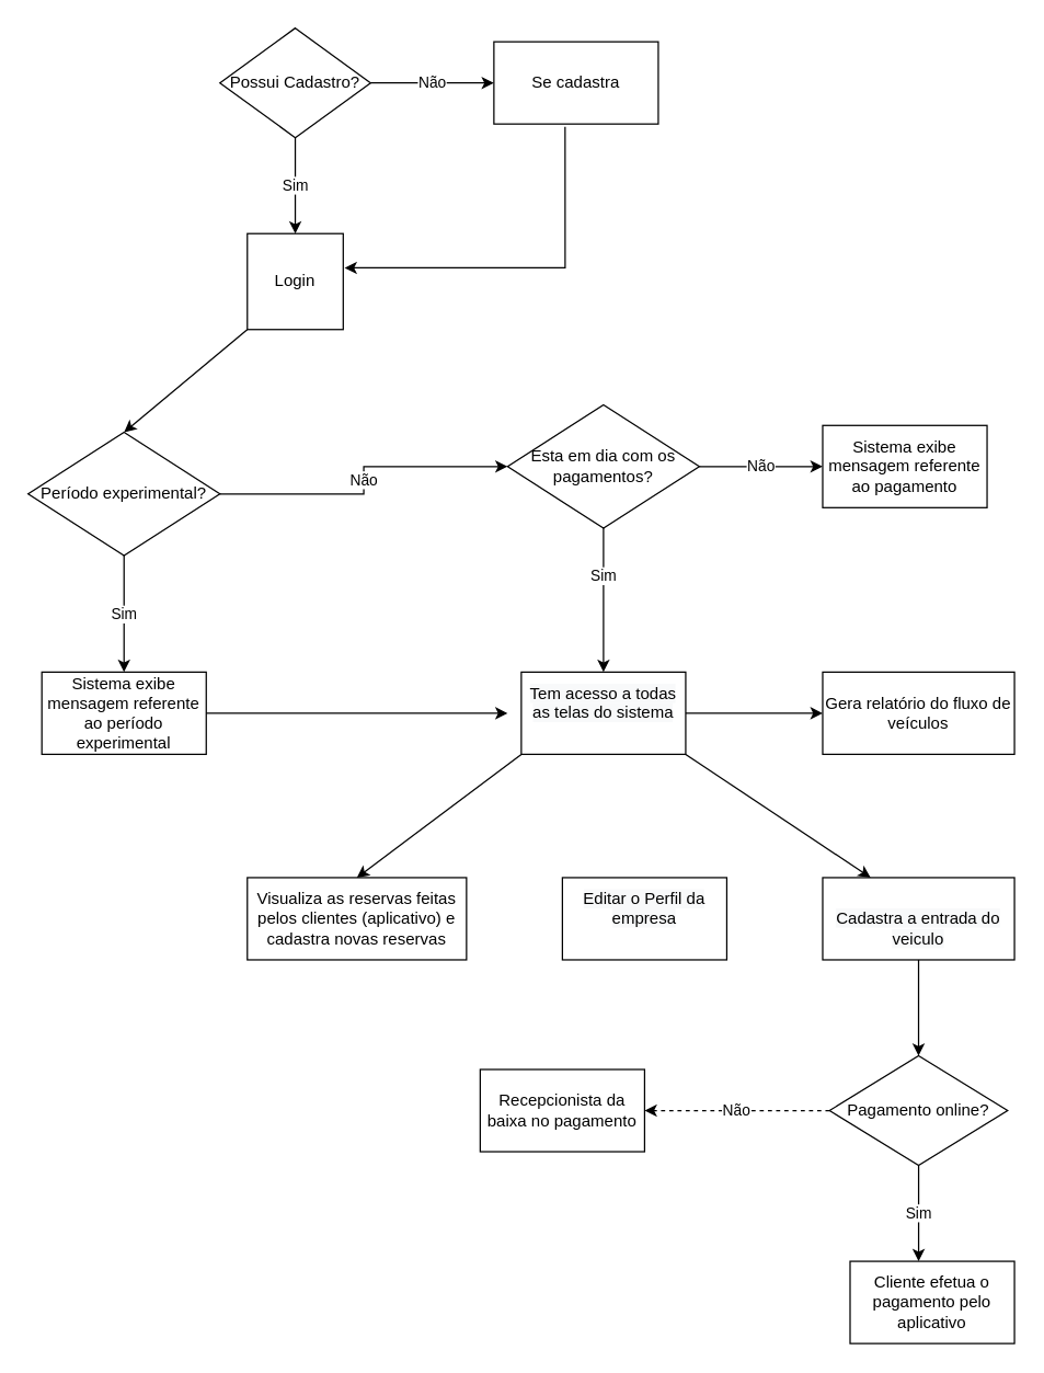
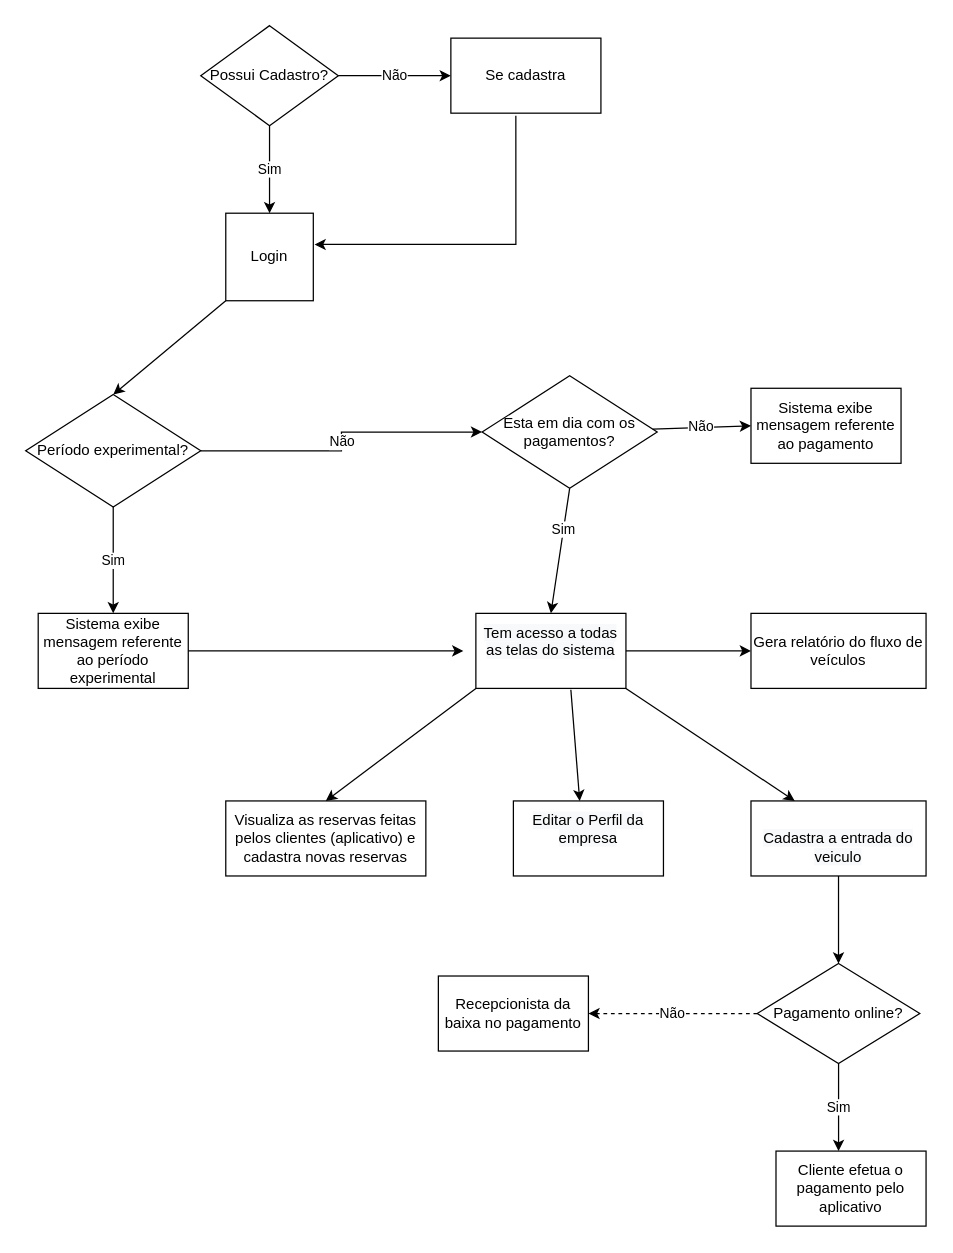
  <mxCell id="0" />
  <mxCell id="1" parent="0" />
  <mxCell id="2" value="Login" style="whiteSpace=wrap;html=1;aspect=fixed;" parent="1" vertex="1"><mxGeometry x="180" y="170" width="70" height="70" as="geometry" /></mxCell>
  <mxCell id="3" value="Possui Cadastro?" style="rhombus;whiteSpace=wrap;html=1;" parent="1" vertex="1"><mxGeometry x="160" y="20" width="110" height="80" as="geometry" /></mxCell>
  <mxCell id="4" value="Sim" style="endArrow=classic;html=1;rounded=0;exitX=0.5;exitY=1;exitDx=0;exitDy=0;entryX=0.5;entryY=0;entryDx=0;entryDy=0;" parent="1" source="3" target="2" edge="1"><mxGeometry width="50" height="50" relative="1" as="geometry"><mxPoint x="400" y="220" as="sourcePoint" /><mxPoint x="450" y="170" as="targetPoint" /></mxGeometry></mxCell>
  <mxCell id="5" value="Se cadastra" style="rounded=0;whiteSpace=wrap;html=1;" parent="1" vertex="1"><mxGeometry x="360" y="30" width="120" height="60" as="geometry" /></mxCell>
  <mxCell id="6" value="Não" style="endArrow=classic;html=1;rounded=0;exitX=1;exitY=0.5;exitDx=0;exitDy=0;entryX=0;entryY=0.5;entryDx=0;entryDy=0;" parent="1" source="3" target="5" edge="1"><mxGeometry width="50" height="50" relative="1" as="geometry"><mxPoint x="400" y="220" as="sourcePoint" /><mxPoint x="450" y="170" as="targetPoint" /></mxGeometry></mxCell>
- <mxCell id="7" value="Esta em dia com os pagamentos?" style="rhombus;whiteSpace=wrap;html=1;" parent="1" vertex="1"><mxGeometry x="370" y="295" width="140" height="90" as="geometry" /></mxCell>
+ <mxCell id="7" value="Esta em dia com os pagamentos?" style="rhombus;whiteSpace=wrap;html=1;" parent="1" vertex="1"><mxGeometry x="385" y="300" width="140" height="90" as="geometry" /></mxCell>
  <mxCell id="8" value="" style="endArrow=classic;html=1;rounded=0;exitX=0.433;exitY=1.033;exitDx=0;exitDy=0;exitPerimeter=0;entryX=1.014;entryY=0.357;entryDx=0;entryDy=0;entryPerimeter=0;" parent="1" source="5" target="2" edge="1"><mxGeometry width="50" height="50" relative="1" as="geometry"><mxPoint x="400" y="320" as="sourcePoint" /><mxPoint x="450" y="270" as="targetPoint" /><Array as="points"><mxPoint x="412" y="195" /></Array></mxGeometry></mxCell>
  <mxCell id="9" value="Sistema exibe mensagem referente ao período experimental" style="rounded=0;whiteSpace=wrap;html=1;" parent="1" vertex="1"><mxGeometry x="30" y="490" width="120" height="60" as="geometry" /></mxCell>
  <mxCell id="10" value="Sim" style="endArrow=classic;html=1;rounded=0;entryX=0.5;entryY=0;entryDx=0;entryDy=0;exitX=0.5;exitY=1;exitDx=0;exitDy=0;" parent="1" source="12" target="9" edge="1"><mxGeometry width="50" height="50" relative="1" as="geometry"><mxPoint x="215" y="400" as="sourcePoint" /><mxPoint x="435" y="460" as="targetPoint" /></mxGeometry></mxCell>
  <mxCell id="11" value="Não" style="edgeStyle=orthogonalEdgeStyle;rounded=0;orthogonalLoop=1;jettySize=auto;html=1;entryX=0;entryY=0.5;entryDx=0;entryDy=0;" parent="1" source="12" target="7" edge="1"><mxGeometry relative="1" as="geometry"><mxPoint x="200" y="340" as="targetPoint" /></mxGeometry></mxCell>
  <mxCell id="12" value="Período experimental?" style="rhombus;whiteSpace=wrap;html=1;" parent="1" vertex="1"><mxGeometry x="20" y="315" width="140" height="90" as="geometry" /></mxCell>
  <mxCell id="13" value="" style="endArrow=classic;html=1;rounded=0;exitX=0;exitY=1;exitDx=0;exitDy=0;entryX=0.5;entryY=0;entryDx=0;entryDy=0;" parent="1" source="2" target="12" edge="1"><mxGeometry width="50" height="50" relative="1" as="geometry"><mxPoint x="190" y="330" as="sourcePoint" /><mxPoint x="240" y="280" as="targetPoint" /></mxGeometry></mxCell>
  <mxCell id="14" value="" style="endArrow=classic;html=1;rounded=0;exitX=1;exitY=0.5;exitDx=0;exitDy=0;" parent="1" source="9" edge="1"><mxGeometry width="50" height="50" relative="1" as="geometry"><mxPoint x="160" y="530" as="sourcePoint" /><mxPoint x="370" y="520" as="targetPoint" /></mxGeometry></mxCell>
  <mxCell id="15" value="Não" style="endArrow=classic;html=1;rounded=0;entryX=0;entryY=1;entryDx=0;entryDy=0;" parent="1" source="7" edge="1"><mxGeometry width="50" height="50" relative="1" as="geometry"><mxPoint x="370" y="290" as="sourcePoint" /><mxPoint x="600" y="340" as="targetPoint" /></mxGeometry></mxCell>
  <mxCell id="16" value="" style="endArrow=classic;html=1;rounded=0;exitX=0.5;exitY=1;exitDx=0;exitDy=0;entryX=0.5;entryY=0;entryDx=0;entryDy=0;" parent="1" source="7" target="20" edge="1"><mxGeometry width="50" height="50" relative="1" as="geometry"><mxPoint x="480" y="420" as="sourcePoint" /><mxPoint x="442" y="474" as="targetPoint" /></mxGeometry></mxCell>
  <mxCell id="17" value="Sim" style="edgeLabel;html=1;align=center;verticalAlign=middle;resizable=0;points=[];" parent="16" vertex="1" connectable="0"><mxGeometry x="-0.367" y="-1" relative="1" as="geometry"><mxPoint y="1" as="offset" /></mxGeometry></mxCell>
  <mxCell id="18" value="Sistema exibe mensagem referente ao pagamento" style="rounded=0;whiteSpace=wrap;html=1;" parent="1" vertex="1"><mxGeometry x="600" y="310" width="120" height="60" as="geometry" /></mxCell>
  <mxCell id="19" style="edgeStyle=orthogonalEdgeStyle;rounded=0;orthogonalLoop=1;jettySize=auto;html=1;entryX=0;entryY=0.5;entryDx=0;entryDy=0;" edge="1" parent="1" source="20" target="25"><mxGeometry relative="1" as="geometry" /></mxCell>
  <mxCell id="20" value="&#10;&lt;span style=&quot;color: rgb(0, 0, 0); font-family: Helvetica; font-size: 12px; font-style: normal; font-variant-ligatures: normal; font-variant-caps: normal; font-weight: 400; letter-spacing: normal; orphans: 2; text-align: center; text-indent: 0px; text-transform: none; widows: 2; word-spacing: 0px; -webkit-text-stroke-width: 0px; background-color: rgb(248, 249, 250); text-decoration-thickness: initial; text-decoration-style: initial; text-decoration-color: initial; float: none; display: inline !important;&quot;&gt;Tem acesso a todas as telas do sistema&lt;/span&gt;&#10;&#10;" style="rounded=0;whiteSpace=wrap;html=1;" vertex="1" parent="1"><mxGeometry x="380" y="490" width="120" height="60" as="geometry" /></mxCell>
  <mxCell id="21" value="Visualiza as reservas feitas pelos clientes (aplicativo) e cadastra novas reservas" style="rounded=0;whiteSpace=wrap;html=1;" vertex="1" parent="1"><mxGeometry x="180" y="640" width="160" height="60" as="geometry" /></mxCell>
  <mxCell id="22" style="edgeStyle=orthogonalEdgeStyle;rounded=0;orthogonalLoop=1;jettySize=auto;html=1;" edge="1" parent="1" source="23" target="31"><mxGeometry relative="1" as="geometry" /></mxCell>
  <mxCell id="23" value="&lt;br&gt;&lt;span style=&quot;color: rgb(0, 0, 0); font-family: Helvetica; font-size: 12px; font-style: normal; font-variant-ligatures: normal; font-variant-caps: normal; font-weight: 400; letter-spacing: normal; orphans: 2; text-align: center; text-indent: 0px; text-transform: none; widows: 2; word-spacing: 0px; -webkit-text-stroke-width: 0px; background-color: rgb(248, 249, 250); text-decoration-thickness: initial; text-decoration-style: initial; text-decoration-color: initial; float: none; display: inline !important;&quot;&gt;Cadastra a entrada do veiculo&lt;/span&gt;" style="rounded=0;whiteSpace=wrap;html=1;" vertex="1" parent="1"><mxGeometry x="600" y="640" width="140" height="60" as="geometry" /></mxCell>
  <mxCell id="24" value="&#10;&lt;span style=&quot;color: rgb(0, 0, 0); font-family: Helvetica; font-size: 12px; font-style: normal; font-variant-ligatures: normal; font-variant-caps: normal; font-weight: 400; letter-spacing: normal; orphans: 2; text-align: center; text-indent: 0px; text-transform: none; widows: 2; word-spacing: 0px; -webkit-text-stroke-width: 0px; background-color: rgb(248, 249, 250); text-decoration-thickness: initial; text-decoration-style: initial; text-decoration-color: initial; float: none; display: inline !important;&quot;&gt;Editar o Perfil da empresa&lt;/span&gt;&#10;&#10;" style="rounded=0;whiteSpace=wrap;html=1;" vertex="1" parent="1"><mxGeometry x="410" y="640" width="120" height="60" as="geometry" /></mxCell>
  <mxCell id="25" value="Gera relatório do fluxo de veículos" style="rounded=0;whiteSpace=wrap;html=1;" vertex="1" parent="1"><mxGeometry x="600" y="490" width="140" height="60" as="geometry" /></mxCell>
+ <mxCell id="26" value="" style="endArrow=classic;html=1;rounded=0;exitX=0.633;exitY=1.017;exitDx=0;exitDy=0;entryX=0.442;entryY=0;entryDx=0;entryDy=0;entryPerimeter=0;exitPerimeter=0;" edge="1" parent="1" source="20" target="24"><mxGeometry width="50" height="50" relative="1" as="geometry"><mxPoint x="400" y="670" as="sourcePoint" /><mxPoint x="450" y="620" as="targetPoint" /></mxGeometry></mxCell>
  <mxCell id="27" value="" style="endArrow=classic;html=1;rounded=0;exitX=0;exitY=1;exitDx=0;exitDy=0;entryX=0.5;entryY=0;entryDx=0;entryDy=0;" edge="1" parent="1" source="20" target="21"><mxGeometry width="50" height="50" relative="1" as="geometry"><mxPoint x="400" y="670" as="sourcePoint" /><mxPoint x="450" y="620" as="targetPoint" /></mxGeometry></mxCell>
  <mxCell id="28" value="" style="endArrow=classic;html=1;rounded=0;entryX=0.25;entryY=0;entryDx=0;entryDy=0;exitX=1;exitY=1;exitDx=0;exitDy=0;" edge="1" parent="1" source="20" target="23"><mxGeometry width="50" height="50" relative="1" as="geometry"><mxPoint x="400" y="670" as="sourcePoint" /><mxPoint x="450" y="620" as="targetPoint" /></mxGeometry></mxCell>
  <mxCell id="29" value="Sim" style="edgeStyle=orthogonalEdgeStyle;rounded=0;orthogonalLoop=1;jettySize=auto;html=1;entryX=0.417;entryY=0;entryDx=0;entryDy=0;entryPerimeter=0;" edge="1" parent="1" source="31" target="32"><mxGeometry relative="1" as="geometry" /></mxCell>
  <mxCell id="30" value="Não" style="edgeStyle=orthogonalEdgeStyle;rounded=0;orthogonalLoop=1;jettySize=auto;html=1;entryX=1;entryY=0.5;entryDx=0;entryDy=0;dashed=1;" edge="1" parent="1" source="31" target="33"><mxGeometry relative="1" as="geometry" /></mxCell>
  <mxCell id="31" value="Pagamento online?" style="rhombus;whiteSpace=wrap;html=1;" vertex="1" parent="1"><mxGeometry x="605" y="770" width="130" height="80" as="geometry" /></mxCell>
  <mxCell id="32" value="Cliente efetua o pagamento pelo aplicativo" style="rounded=0;whiteSpace=wrap;html=1;" vertex="1" parent="1"><mxGeometry x="620" y="920" width="120" height="60" as="geometry" /></mxCell>
  <mxCell id="33" value="Recepcionista da baixa no pagamento" style="rounded=0;whiteSpace=wrap;html=1;" vertex="1" parent="1"><mxGeometry x="350" y="780" width="120" height="60" as="geometry" /></mxCell>
